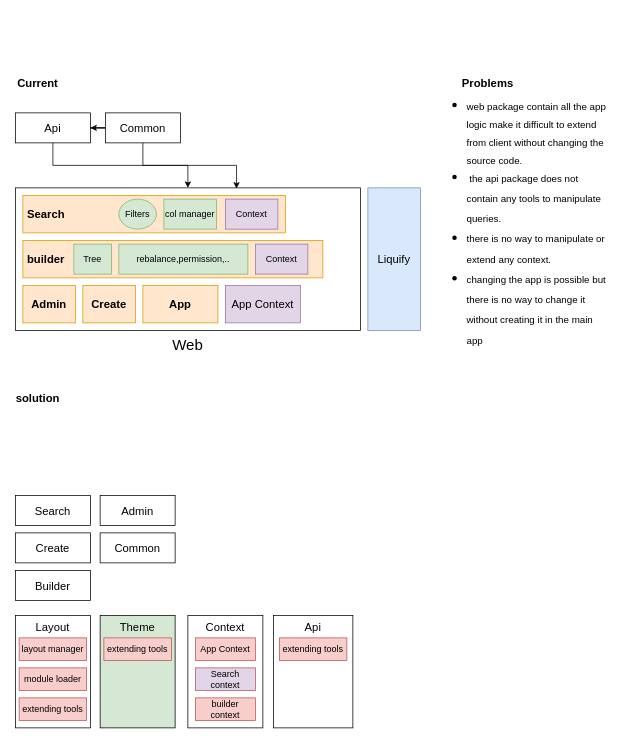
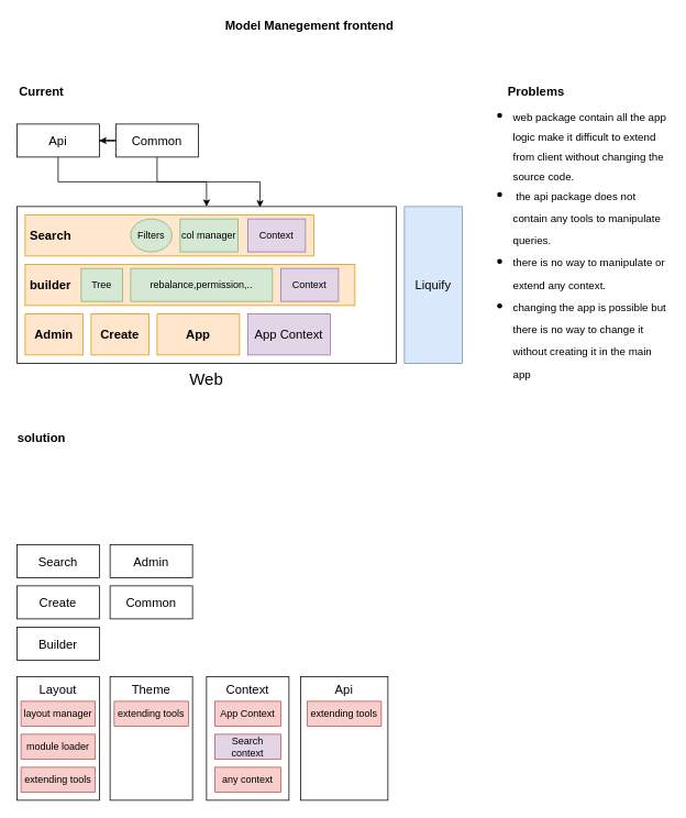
  <mxCell id="0" />
  <mxCell id="1" parent="0" />
+ <mxCell id="2" value="Model Manegement frontend" style="text;html=1;strokeColor=none;fillColor=none;align=center;verticalAlign=middle;whiteSpace=wrap;rounded=0;fontStyle=1;fontSize=15;" vertex="1" parent="1"><mxGeometry x="260" y="20" width="230" height="20" as="geometry" /></mxCell>
  <mxCell id="3" value="Current" style="text;html=1;strokeColor=none;fillColor=none;align=center;verticalAlign=middle;whiteSpace=wrap;rounded=0;fontSize=15;fontStyle=1" vertex="1" parent="1"><mxGeometry x="30" y="100" width="40" height="20" as="geometry" /></mxCell>
  <mxCell id="4" style="edgeStyle=orthogonalEdgeStyle;rounded=0;orthogonalLoop=1;jettySize=auto;html=1;entryX=0.5;entryY=0;entryDx=0;entryDy=0;startArrow=none;startFill=0;fontSize=15;fontColor=#FF0000;" edge="1" parent="1" source="5" target="9"><mxGeometry relative="1" as="geometry" /></mxCell>
  <mxCell id="5" value="&lt;font color=&quot;#000000&quot;&gt;Api&lt;/font&gt;" style="rounded=0;whiteSpace=wrap;html=1;fontSize=15;fontColor=#FF0000;" vertex="1" parent="1"><mxGeometry x="20" y="150" width="100" height="40" as="geometry" /></mxCell>
  <mxCell id="6" style="edgeStyle=orthogonalEdgeStyle;rounded=0;orthogonalLoop=1;jettySize=auto;html=1;entryX=1;entryY=0.5;entryDx=0;entryDy=0;fontSize=15;fontColor=#FF0000;" edge="1" parent="1" source="8" target="5"><mxGeometry relative="1" as="geometry" /></mxCell>
  <mxCell id="7" style="edgeStyle=orthogonalEdgeStyle;rounded=0;orthogonalLoop=1;jettySize=auto;html=1;entryX=0.641;entryY=0.005;entryDx=0;entryDy=0;entryPerimeter=0;fontSize=15;fontColor=#FF0000;" edge="1" parent="1" source="8" target="9"><mxGeometry relative="1" as="geometry" /></mxCell>
  <mxCell id="8" value="&lt;font color=&quot;#000000&quot;&gt;Common&lt;/font&gt;" style="rounded=0;whiteSpace=wrap;html=1;fontSize=15;fontColor=#FF0000;" vertex="1" parent="1"><mxGeometry x="140" y="150" width="100" height="40" as="geometry" /></mxCell>
  <mxCell id="9" value="&lt;font color=&quot;#000000&quot; style=&quot;font-size: 20px;&quot;&gt;Web&lt;/font&gt;" style="rounded=0;whiteSpace=wrap;html=1;fontSize=20;fontColor=#FF0000;labelPosition=center;verticalLabelPosition=bottom;align=center;verticalAlign=top;" vertex="1" parent="1"><mxGeometry x="20" y="250" width="460" height="190" as="geometry" /></mxCell>
  <mxCell id="10" value="Liquify" style="rounded=0;whiteSpace=wrap;html=1;fontSize=15;fillColor=#dae8fc;strokeColor=#6c8ebf;" vertex="1" parent="1"><mxGeometry x="490" y="250" width="70" height="190" as="geometry" /></mxCell>
  <mxCell id="11" value="Search" style="rounded=0;whiteSpace=wrap;html=1;fontSize=15;fillColor=#ffe6cc;strokeColor=#d79b00;align=left;spacingLeft=4;fontStyle=1" vertex="1" parent="1"><mxGeometry x="30" y="260" width="350" height="50" as="geometry" /></mxCell>
  <mxCell id="12" value="Create" style="rounded=0;whiteSpace=wrap;html=1;fontSize=15;fillColor=#ffe6cc;strokeColor=#d79b00;fontStyle=1" vertex="1" parent="1"><mxGeometry x="110" y="380" width="70" height="50" as="geometry" /></mxCell>
  <mxCell id="13" value="Admin" style="rounded=0;whiteSpace=wrap;html=1;fontSize=15;fillColor=#ffe6cc;strokeColor=#d79b00;fontStyle=1" vertex="1" parent="1"><mxGeometry x="30" y="380" width="70" height="50" as="geometry" /></mxCell>
  <mxCell id="14" value="Filters" style="ellipse;whiteSpace=wrap;html=1;fontSize=12;align=center;fillColor=#d5e8d4;strokeColor=#82b366;" vertex="1" parent="1"><mxGeometry x="158" y="265" width="50" height="40" as="geometry" /></mxCell>
  <mxCell id="15" value="col manager" style="rounded=0;whiteSpace=wrap;html=1;fontSize=12;align=center;fillColor=#d5e8d4;strokeColor=#82b366;" vertex="1" parent="1"><mxGeometry x="218" y="265" width="70" height="40" as="geometry" /></mxCell>
  <mxCell id="16" value="builder" style="rounded=0;whiteSpace=wrap;html=1;fontSize=15;fillColor=#ffe6cc;strokeColor=#d79b00;align=left;spacingLeft=4;fontStyle=1" vertex="1" parent="1"><mxGeometry x="30" y="320" width="400" height="50" as="geometry" /></mxCell>
  <mxCell id="17" value="Tree" style="rounded=0;whiteSpace=wrap;html=1;fontSize=12;align=center;fillColor=#d5e8d4;strokeColor=#82b366;" vertex="1" parent="1"><mxGeometry x="98" y="325" width="50" height="40" as="geometry" /></mxCell>
  <mxCell id="18" value="rebalance,permission,.." style="rounded=0;whiteSpace=wrap;html=1;fontSize=12;align=center;fillColor=#d5e8d4;strokeColor=#82b366;" vertex="1" parent="1"><mxGeometry x="158" y="325" width="172" height="40" as="geometry" /></mxCell>
  <mxCell id="19" value="Context" style="rounded=0;whiteSpace=wrap;html=1;fontSize=12;align=center;fillColor=#e1d5e7;strokeColor=#9673a6;" vertex="1" parent="1"><mxGeometry x="300" y="265" width="70" height="40" as="geometry" /></mxCell>
  <mxCell id="20" value="Context" style="rounded=0;whiteSpace=wrap;html=1;fontSize=12;align=center;fillColor=#e1d5e7;strokeColor=#9673a6;" vertex="1" parent="1"><mxGeometry x="340" y="325" width="70" height="40" as="geometry" /></mxCell>
  <mxCell id="21" value="App" style="rounded=0;whiteSpace=wrap;html=1;fontSize=15;fillColor=#ffe6cc;strokeColor=#d79b00;fontStyle=1" vertex="1" parent="1"><mxGeometry x="190" y="380" width="100" height="50" as="geometry" /></mxCell>
  <mxCell id="22" value="App Context" style="rounded=0;whiteSpace=wrap;html=1;fontSize=15;align=center;fillColor=#e1d5e7;strokeColor=#9673a6;" vertex="1" parent="1"><mxGeometry x="300" y="380" width="100" height="50" as="geometry" /></mxCell>
  <mxCell id="23" value="&lt;ul style=&quot;line-height: 120%&quot;&gt;&lt;li&gt;&lt;font style=&quot;font-size: 13px ; line-height: 100%&quot;&gt;web package contain all the app logic make it difficult to extend from client without changing the source code.&lt;/font&gt;&lt;/li&gt;&lt;li&gt;&lt;font style=&quot;font-size: 13px&quot;&gt;&amp;nbsp;the api package does not contain any tools to manipulate queries.&lt;/font&gt;&lt;/li&gt;&lt;li&gt;&lt;font style=&quot;font-size: 13px&quot;&gt;there is no way to manipulate or extend any context.&lt;/font&gt;&lt;/li&gt;&lt;li&gt;&lt;span style=&quot;font-size: 13px&quot;&gt;changing the app is possible but there is no way to change it without creating it in the main app&lt;/span&gt;&lt;/li&gt;&lt;/ul&gt;" style="text;strokeColor=none;fillColor=none;html=1;whiteSpace=wrap;verticalAlign=top;overflow=hidden;fontSize=20;fontColor=#000000;align=left;labelPosition=center;verticalLabelPosition=middle;" vertex="1" parent="1"><mxGeometry x="580" y="100" width="230" height="370" as="geometry" /></mxCell>
  <mxCell id="24" value="Problems" style="text;html=1;strokeColor=none;fillColor=none;align=center;verticalAlign=middle;whiteSpace=wrap;rounded=0;fontSize=15;fontColor=#000000;fontStyle=1" vertex="1" parent="1"><mxGeometry x="630" y="100" width="40" height="20" as="geometry" /></mxCell>
  <mxCell id="25" value="solution" style="text;html=1;strokeColor=none;fillColor=none;align=center;verticalAlign=middle;whiteSpace=wrap;rounded=0;fontSize=15;fontStyle=1" vertex="1" parent="1"><mxGeometry x="30" y="520" width="40" height="20" as="geometry" /></mxCell>
  <mxCell id="26" value="&lt;font color=&quot;#000000&quot;&gt;Api&lt;/font&gt;" style="rounded=0;whiteSpace=wrap;html=1;fontSize=15;fontColor=#FF0000;align=center;verticalAlign=top;" vertex="1" parent="1"><mxGeometry x="364" y="820" width="106" height="150" as="geometry" /></mxCell>
  <mxCell id="27" value="extending tools" style="rounded=0;whiteSpace=wrap;html=1;fontSize=12;align=center;fillColor=#f8cecc;strokeColor=#b85450;" vertex="1" parent="1"><mxGeometry x="372" y="850" width="90" height="30" as="geometry" /></mxCell>
  <mxCell id="28" value="&lt;font color=&quot;#000000&quot;&gt;Common&lt;/font&gt;" style="rounded=0;whiteSpace=wrap;html=1;fontSize=15;fontColor=#FF0000;" vertex="1" parent="1"><mxGeometry x="133" y="710" width="100" height="40" as="geometry" /></mxCell>
  <mxCell id="29" value="&lt;font color=&quot;#000000&quot;&gt;Search&lt;/font&gt;" style="rounded=0;whiteSpace=wrap;html=1;fontSize=15;fontColor=#FF0000;verticalAlign=middle;" vertex="1" parent="1"><mxGeometry x="20" y="660" width="100" height="40" as="geometry" /></mxCell>
  <mxCell id="30" value="&lt;font color=&quot;#000000&quot;&gt;Builder&lt;/font&gt;" style="rounded=0;whiteSpace=wrap;html=1;fontSize=15;fontColor=#FF0000;verticalAlign=middle;" vertex="1" parent="1"><mxGeometry x="20" y="760" width="100" height="40" as="geometry" /></mxCell>
  <mxCell id="31" value="&lt;font color=&quot;#000000&quot;&gt;Admin&lt;/font&gt;" style="rounded=0;whiteSpace=wrap;html=1;fontSize=15;fontColor=#FF0000;verticalAlign=middle;" vertex="1" parent="1"><mxGeometry x="133" y="660" width="100" height="40" as="geometry" /></mxCell>
  <mxCell id="32" value="&lt;font color=&quot;#000000&quot;&gt;Create&lt;/font&gt;" style="rounded=0;whiteSpace=wrap;html=1;fontSize=15;fontColor=#FF0000;verticalAlign=middle;" vertex="1" parent="1"><mxGeometry x="20" y="710" width="100" height="40" as="geometry" /></mxCell>
  <mxCell id="33" value="&lt;font color=&quot;#000000&quot;&gt;Layout&lt;/font&gt;" style="rounded=0;whiteSpace=wrap;html=1;fontSize=15;fontColor=#FF0000;verticalAlign=top;" vertex="1" parent="1"><mxGeometry x="20" y="820" width="100" height="150" as="geometry" /></mxCell>
- <mxCell id="34" value="&lt;font color=&quot;#000000&quot;&gt;Theme&lt;/font&gt;" style="rounded=0;whiteSpace=wrap;html=1;fontSize=15;fontColor=#FF0000;verticalAlign=top;fillColor=#d5e8d4;" vertex="1" parent="1"><mxGeometry x="133" y="820" width="100" height="150" as="geometry" /></mxCell>
+ <mxCell id="34" value="&lt;font color=&quot;#000000&quot;&gt;Theme&lt;/font&gt;" style="rounded=0;whiteSpace=wrap;html=1;fontSize=15;fontColor=#FF0000;verticalAlign=top;" vertex="1" parent="1"><mxGeometry x="133" y="820" width="100" height="150" as="geometry" /></mxCell>
  <mxCell id="35" value="&lt;font color=&quot;#000000&quot;&gt;Context&lt;/font&gt;" style="rounded=0;whiteSpace=wrap;html=1;fontSize=15;fontColor=#FF0000;verticalAlign=top;" vertex="1" parent="1"><mxGeometry x="250" y="820" width="100" height="150" as="geometry" /></mxCell>
  <mxCell id="36" value="App Context" style="rounded=0;whiteSpace=wrap;html=1;fontSize=12;align=center;fillColor=#f8cecc;strokeColor=#b85450;" vertex="1" parent="1"><mxGeometry x="260" y="850" width="80" height="30" as="geometry" /></mxCell>
  <mxCell id="37" value="Search context" style="rounded=0;whiteSpace=wrap;html=1;fontSize=12;align=center;fillColor=#e1d5e7;strokeColor=#b85450;" vertex="1" parent="1"><mxGeometry x="260" y="890" width="80" height="30" as="geometry" /></mxCell>
- <mxCell id="38" value="builder context" style="rounded=0;whiteSpace=wrap;html=1;fontSize=12;align=center;fillColor=#f8cecc;strokeColor=#b85450;" vertex="1" parent="1"><mxGeometry x="260" y="930" width="80" height="30" as="geometry" /></mxCell>
+ <mxCell id="38" value="any context" style="rounded=0;whiteSpace=wrap;html=1;fontSize=12;align=center;fillColor=#f8cecc;strokeColor=#b85450;" vertex="1" parent="1"><mxGeometry x="260" y="930" width="80" height="30" as="geometry" /></mxCell>
  <mxCell id="39" value="extending tools" style="rounded=0;whiteSpace=wrap;html=1;fontSize=12;align=center;fillColor=#f8cecc;strokeColor=#b85450;" vertex="1" parent="1"><mxGeometry x="138" y="850" width="90" height="30" as="geometry" /></mxCell>
  <mxCell id="40" value="layout manager" style="rounded=0;whiteSpace=wrap;html=1;fontSize=12;align=center;fillColor=#f8cecc;strokeColor=#b85450;" vertex="1" parent="1"><mxGeometry x="25" y="850" width="90" height="30" as="geometry" /></mxCell>
  <mxCell id="41" value="module loader" style="rounded=0;whiteSpace=wrap;html=1;fontSize=12;align=center;fillColor=#f8cecc;strokeColor=#b85450;" vertex="1" parent="1"><mxGeometry x="25" y="890" width="90" height="30" as="geometry" /></mxCell>
  <mxCell id="42" value="extending tools" style="rounded=0;whiteSpace=wrap;html=1;fontSize=12;align=center;fillColor=#f8cecc;strokeColor=#b85450;" vertex="1" parent="1"><mxGeometry x="25" y="930" width="90" height="30" as="geometry" /></mxCell>
